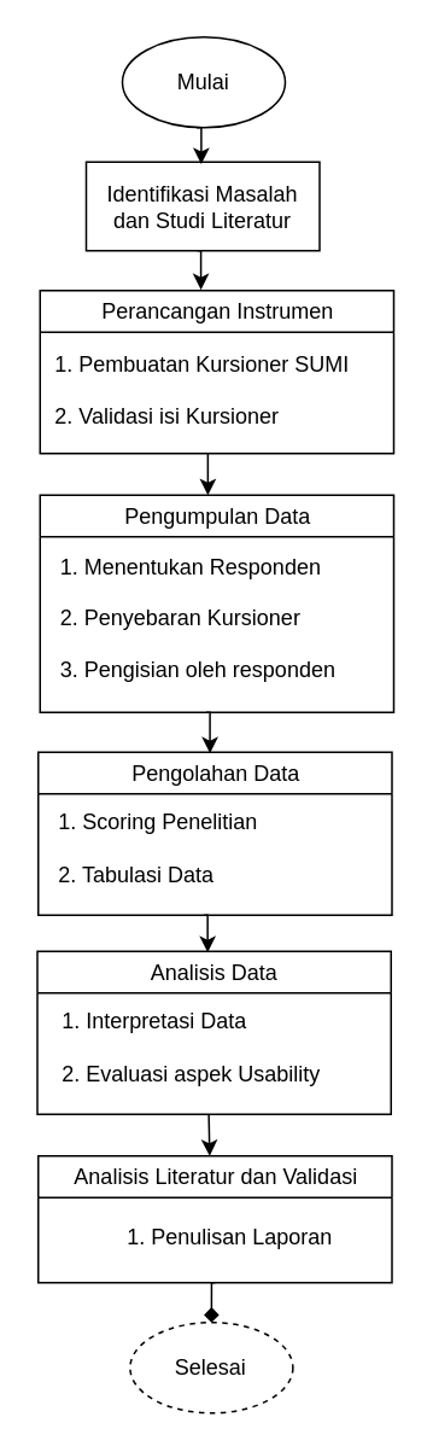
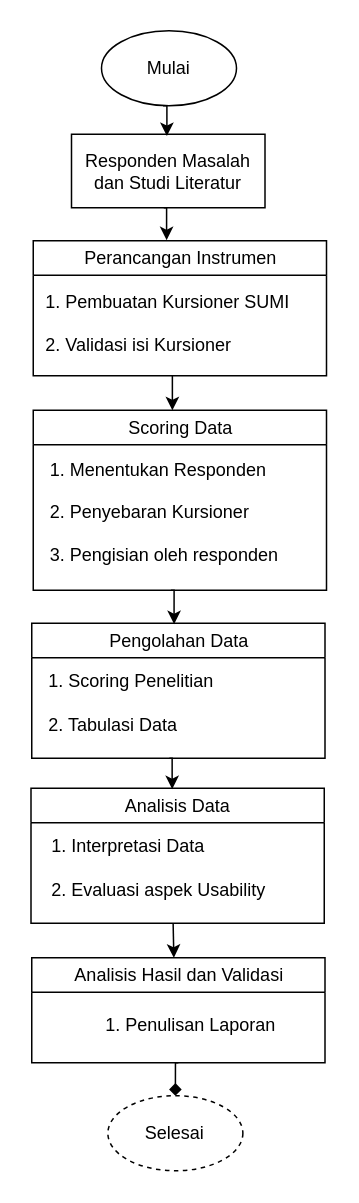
  <mxCell id="0" />
  <mxCell id="1" parent="0" />
  <mxCell id="2" value="Mulai" style="ellipse;whiteSpace=wrap;html=1;" parent="1" vertex="1"><mxGeometry x="67" y="20" width="90" height="50" as="geometry" /></mxCell>
- <mxCell id="3" value="Identifikasi Masalah dan Studi Literatur" style="rounded=0;whiteSpace=wrap;html=1;" parent="1" vertex="1"><mxGeometry x="47" y="89" width="129" height="49" as="geometry" /></mxCell>
+ <mxCell id="3" value="Responden Masalah dan Studi Literatur" style="rounded=0;whiteSpace=wrap;html=1;" parent="1" vertex="1"><mxGeometry x="47" y="89" width="129" height="49" as="geometry" /></mxCell>
  <mxCell id="4" style="edgeStyle=orthogonalEdgeStyle;rounded=0;orthogonalLoop=1;jettySize=auto;html=1;exitX=0.5;exitY=1;exitDx=0;exitDy=0;" parent="1" edge="1"><mxGeometry relative="1" as="geometry"><mxPoint x="114.25" y="250" as="sourcePoint" /><mxPoint x="114.258" y="273" as="targetPoint" /></mxGeometry></mxCell>
  <mxCell id="5" value="&lt;span style=&quot;font-weight: normal;&quot;&gt;Perancangan Instrumen&lt;/span&gt;" style="swimlane;whiteSpace=wrap;html=1;" parent="1" vertex="1"><mxGeometry x="21.5" y="160" width="195.5" height="90" as="geometry"><mxRectangle x="360" y="290" width="170" height="30" as="alternateBounds" /></mxGeometry></mxCell>
  <mxCell id="6" value="1. Pembuatan Kursioner SUMI&lt;div&gt;&lt;br&gt;&lt;/div&gt;&lt;div&gt;2. Validasi isi Kursioner&lt;/div&gt;" style="text;html=1;align=left;verticalAlign=middle;resizable=0;points=[];autosize=1;strokeColor=none;fillColor=none;fontSize=12;strokeWidth=4;perimeterSpacing=3;spacing=6;spacingTop=0;" parent="5" vertex="1"><mxGeometry x="2.75" y="25" width="190" height="60" as="geometry" /></mxCell>
- <mxCell id="7" value="&lt;span style=&quot;font-weight: normal;&quot;&gt;Pengumpulan Data&lt;/span&gt;" style="swimlane;whiteSpace=wrap;html=1;" parent="1" vertex="1"><mxGeometry x="21.5" y="273" width="195.5" height="120" as="geometry"><mxRectangle x="360" y="290" width="170" height="30" as="alternateBounds" /></mxGeometry></mxCell>
+ <mxCell id="7" value="&lt;span style=&quot;font-weight: normal;&quot;&gt;Scoring Data&lt;/span&gt;" style="swimlane;whiteSpace=wrap;html=1;" parent="1" vertex="1"><mxGeometry x="21.5" y="273" width="195.5" height="120" as="geometry"><mxRectangle x="360" y="290" width="170" height="30" as="alternateBounds" /></mxGeometry></mxCell>
  <mxCell id="8" value="1. Menentukan Responden&lt;div&gt;&lt;br&gt;&lt;/div&gt;&lt;div&gt;2. Penyebaran Kursioner&lt;/div&gt;&lt;div&gt;&lt;br&gt;&lt;/div&gt;&lt;div&gt;3. Pengisian oleh responden&lt;/div&gt;" style="text;html=1;align=left;verticalAlign=middle;resizable=0;points=[];autosize=1;strokeColor=none;fillColor=none;fontSize=12;strokeWidth=4;perimeterSpacing=3;spacing=6;spacingTop=0;" parent="7" vertex="1"><mxGeometry x="5.75" y="23" width="180" height="90" as="geometry" /></mxCell>
  <mxCell id="9" value="&lt;span style=&quot;font-weight: normal;&quot;&gt;Pengolahan Data&lt;/span&gt;" style="swimlane;whiteSpace=wrap;html=1;" parent="1" vertex="1"><mxGeometry x="20.5" y="415" width="195.5" height="90" as="geometry"><mxRectangle x="360" y="290" width="170" height="30" as="alternateBounds" /></mxGeometry></mxCell>
  <mxCell id="10" value="1. Scoring Penelitian&lt;div&gt;&lt;br&gt;&lt;/div&gt;&lt;div&gt;2. Tabulasi Data&lt;/div&gt;" style="text;html=1;align=left;verticalAlign=middle;resizable=0;points=[];autosize=1;strokeColor=none;fillColor=none;fontSize=12;strokeWidth=4;perimeterSpacing=3;spacing=6;spacingTop=0;" parent="9" vertex="1"><mxGeometry x="5.75" y="23" width="140" height="60" as="geometry" /></mxCell>
  <mxCell id="11" style="edgeStyle=orthogonalEdgeStyle;rounded=0;orthogonalLoop=1;jettySize=auto;html=1;exitX=0.5;exitY=1;exitDx=0;exitDy=0;entryX=0.5;entryY=0;entryDx=0;entryDy=0;" parent="1" edge="1"><mxGeometry relative="1" as="geometry"><mxPoint x="114.75" y="615" as="sourcePoint" /><mxPoint x="115.25" y="638" as="targetPoint" /></mxGeometry></mxCell>
  <mxCell id="12" value="&lt;span style=&quot;font-weight: normal;&quot;&gt;Analisis Data&lt;/span&gt;" style="swimlane;whiteSpace=wrap;html=1;" parent="1" vertex="1"><mxGeometry x="20" y="525" width="195.5" height="90" as="geometry"><mxRectangle x="360" y="290" width="170" height="30" as="alternateBounds" /></mxGeometry></mxCell>
  <mxCell id="13" value="1. Interpretasi Data&lt;div&gt;&lt;br&gt;&lt;/div&gt;&lt;div&gt;2. Evaluasi aspek Usability&lt;/div&gt;" style="text;html=1;align=left;verticalAlign=middle;resizable=0;points=[];autosize=1;strokeColor=none;fillColor=none;fontSize=12;strokeWidth=4;perimeterSpacing=3;spacing=6;spacingTop=0;" parent="12" vertex="1"><mxGeometry x="7.75" y="23" width="170" height="60" as="geometry" /></mxCell>
  <mxCell id="14" style="edgeStyle=orthogonalEdgeStyle;rounded=0;orthogonalLoop=1;jettySize=auto;html=1;exitX=0.5;exitY=1;exitDx=0;exitDy=0;entryX=0.5;entryY=0;entryDx=0;entryDy=0;endArrow=diamond;" parent="1" source="15" target="17" edge="1"><mxGeometry relative="1" as="geometry" /></mxCell>
- <mxCell id="15" value="&lt;span style=&quot;font-weight: normal;&quot;&gt;Analisis Literatur dan Validasi&lt;/span&gt;" style="swimlane;whiteSpace=wrap;html=1;" parent="1" vertex="1"><mxGeometry x="20.5" y="638" width="195.5" height="70" as="geometry"><mxRectangle x="360" y="290" width="170" height="30" as="alternateBounds" /></mxGeometry></mxCell>
+ <mxCell id="15" value="&lt;span style=&quot;font-weight: normal;&quot;&gt;Analisis Hasil dan Validasi&lt;/span&gt;" style="swimlane;whiteSpace=wrap;html=1;" parent="1" vertex="1"><mxGeometry x="20.5" y="638" width="195.5" height="70" as="geometry"><mxRectangle x="360" y="290" width="170" height="30" as="alternateBounds" /></mxGeometry></mxCell>
  <mxCell id="16" value="1. Penulisan Laporan" style="text;html=1;align=left;verticalAlign=middle;resizable=0;points=[];autosize=1;strokeColor=none;fillColor=none;fontSize=12;strokeWidth=4;perimeterSpacing=3;spacing=6;spacingTop=0;" parent="15" vertex="1"><mxGeometry x="43.25" y="30" width="140" height="30" as="geometry" /></mxCell>
  <mxCell id="17" value="Selesai" style="ellipse;whiteSpace=wrap;html=1;dashed=1;" parent="1" vertex="1"><mxGeometry x="71.25" y="730" width="90" height="50" as="geometry" /></mxCell>
  <mxCell id="18" style="edgeStyle=orthogonalEdgeStyle;rounded=0;orthogonalLoop=1;jettySize=auto;html=1;exitX=0.5;exitY=1;exitDx=0;exitDy=0;entryX=0.524;entryY=0.024;entryDx=0;entryDy=0;entryPerimeter=0;" parent="1" edge="1"><mxGeometry relative="1" as="geometry"><mxPoint x="108" y="70" as="sourcePoint" /><mxPoint x="110.596" y="90.176" as="targetPoint" /></mxGeometry></mxCell>
  <mxCell id="19" style="edgeStyle=orthogonalEdgeStyle;rounded=0;orthogonalLoop=1;jettySize=auto;html=1;exitX=0.5;exitY=1;exitDx=0;exitDy=0;entryX=0.512;entryY=0.007;entryDx=0;entryDy=0;entryPerimeter=0;" parent="1" edge="1"><mxGeometry relative="1" as="geometry"><mxPoint x="112.25" y="505" as="sourcePoint" /><mxPoint x="114.096" y="525.63" as="targetPoint" /></mxGeometry></mxCell>
  <mxCell id="20" style="edgeStyle=orthogonalEdgeStyle;rounded=0;orthogonalLoop=1;jettySize=auto;html=1;exitX=0.5;exitY=1;exitDx=0;exitDy=0;entryX=0.516;entryY=0.007;entryDx=0;entryDy=0;entryPerimeter=0;" parent="1" edge="1"><mxGeometry relative="1" as="geometry"><mxPoint x="113.25" y="393" as="sourcePoint" /><mxPoint x="115.378" y="415.63" as="targetPoint" /></mxGeometry></mxCell>
  <mxCell id="21" style="edgeStyle=orthogonalEdgeStyle;rounded=0;orthogonalLoop=1;jettySize=auto;html=1;exitX=0.5;exitY=1;exitDx=0;exitDy=0;entryX=0.47;entryY=-0.004;entryDx=0;entryDy=0;entryPerimeter=0;" parent="1" edge="1"><mxGeometry relative="1" as="geometry"><mxPoint x="108.5" y="138" as="sourcePoint" /><mxPoint x="110.385" y="159.64" as="targetPoint" /></mxGeometry></mxCell>
